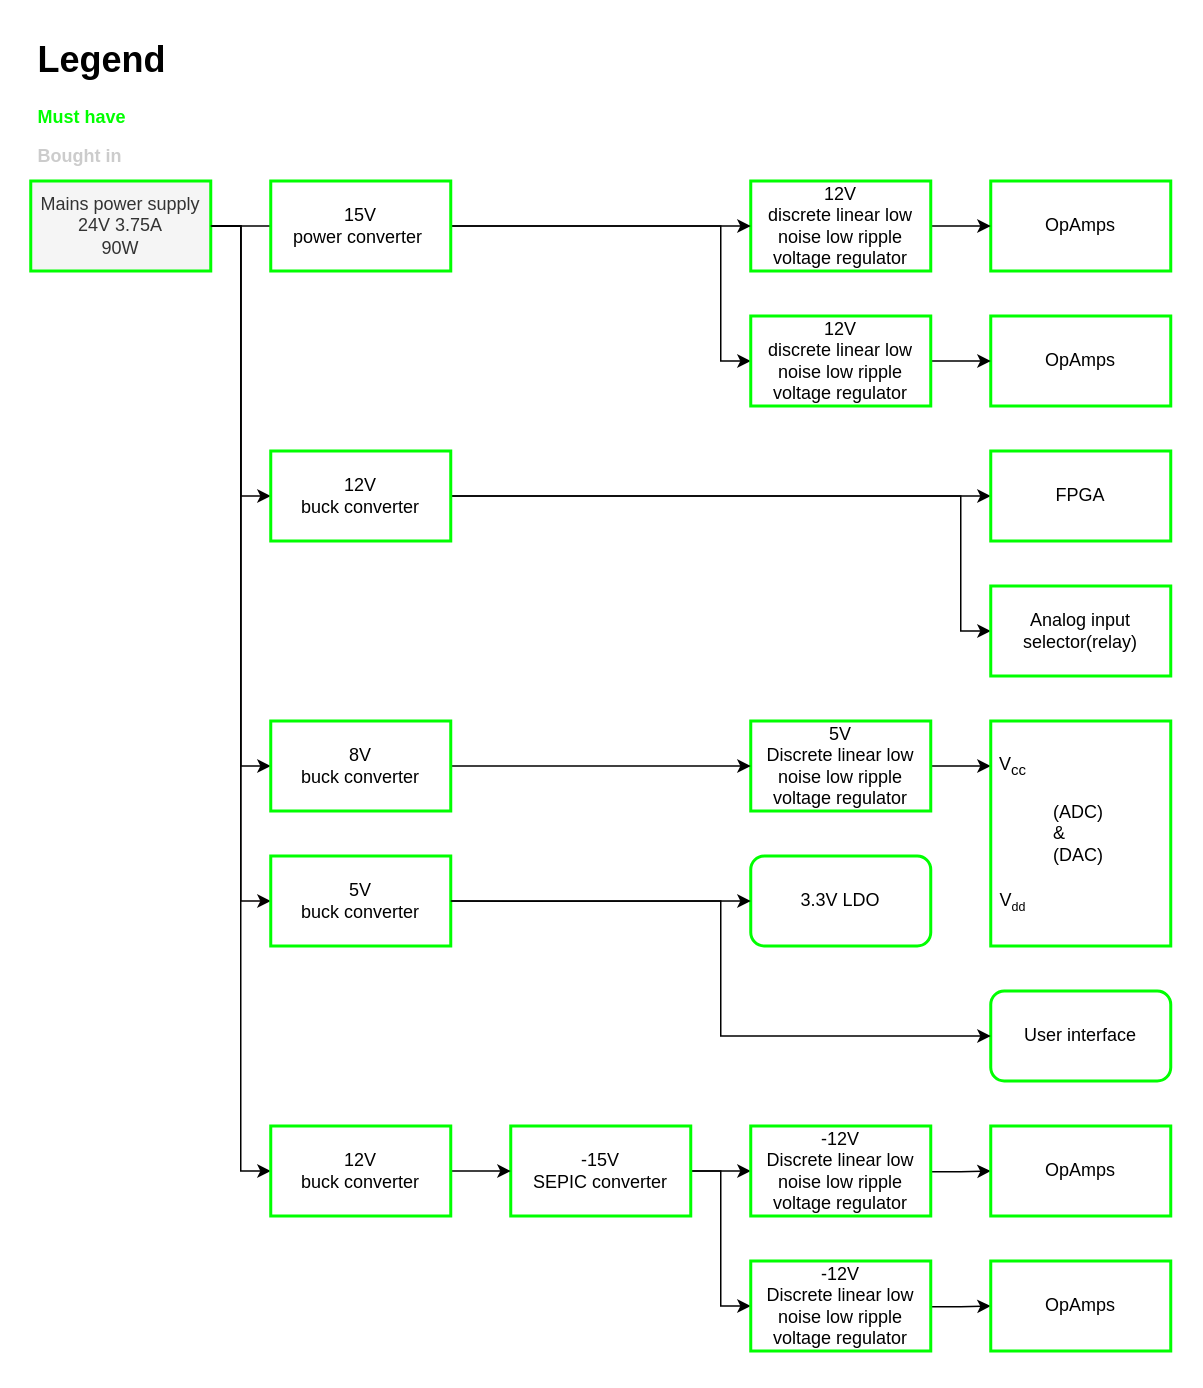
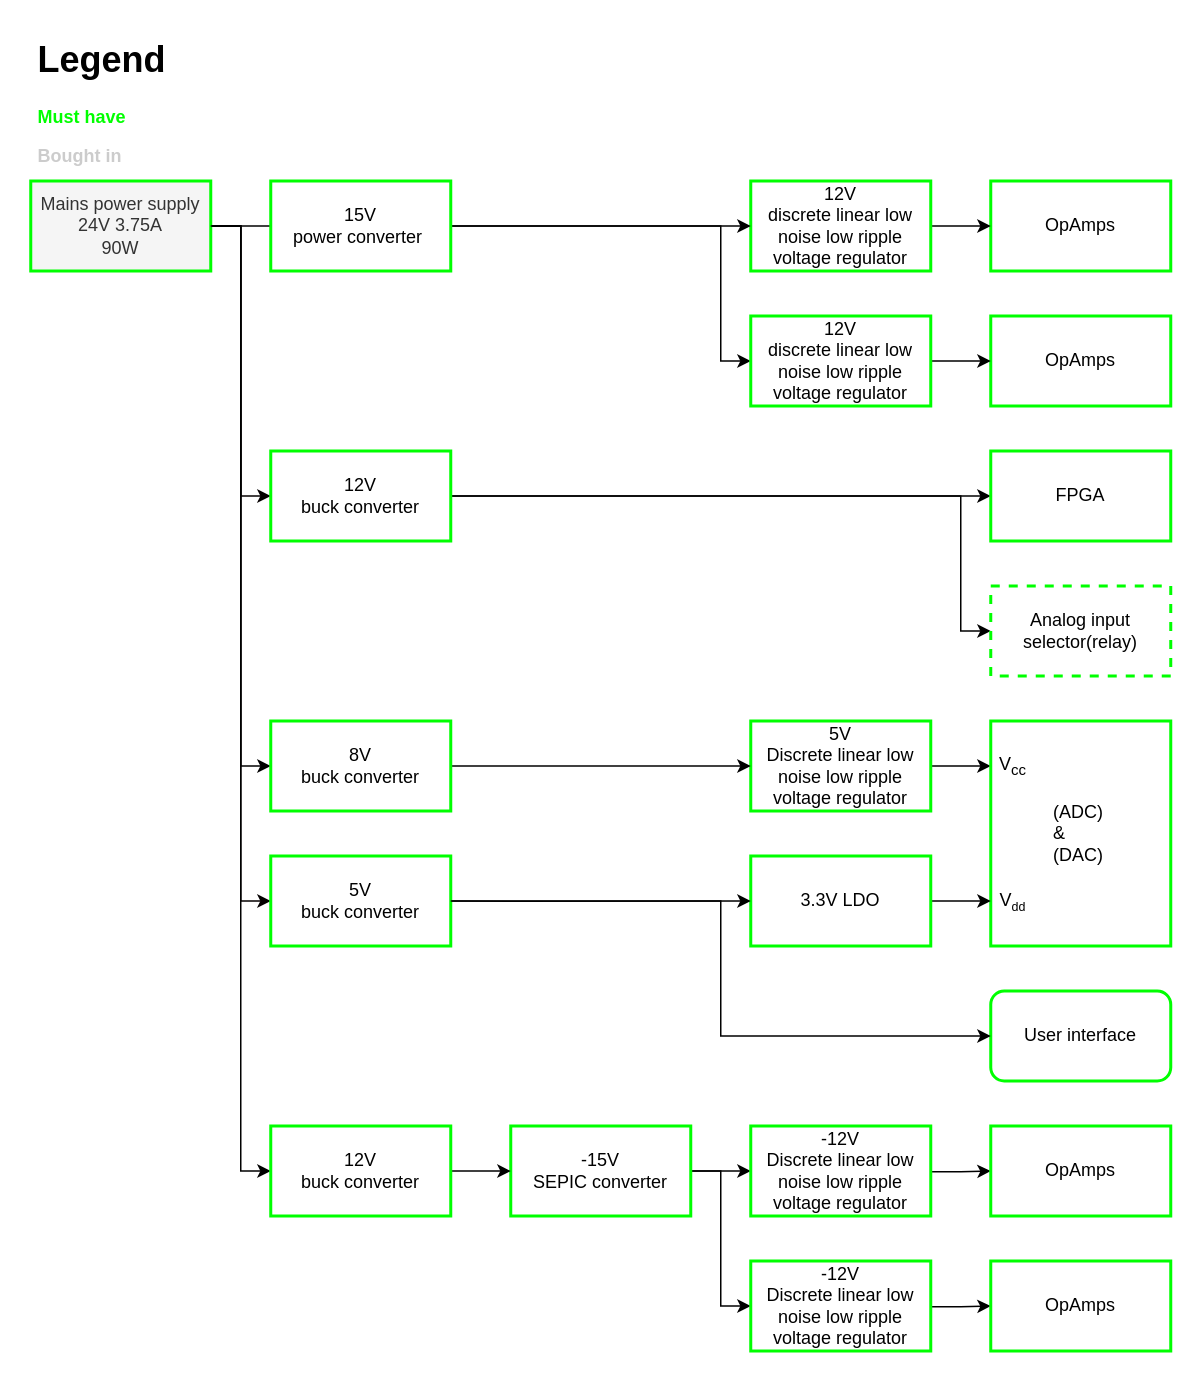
  <mxCell id="0" />
  <mxCell id="1" parent="0" />
  <mxCell id="2" style="edgeStyle=orthogonalEdgeStyle;rounded=0;orthogonalLoop=1;jettySize=auto;html=1;entryX=0;entryY=0.5;entryDx=0;entryDy=0;strokeColor=#050001;fontColor=default;exitX=1;exitY=0.5;exitDx=0;exitDy=0;" parent="1" source="6" target="12" edge="1"><mxGeometry relative="1" as="geometry"><Array as="points"><mxPoint x="160" y="150" /><mxPoint x="160" y="330" /></Array></mxGeometry></mxCell>
  <mxCell id="3" style="edgeStyle=orthogonalEdgeStyle;rounded=0;orthogonalLoop=1;jettySize=auto;html=1;entryX=0;entryY=0.5;entryDx=0;entryDy=0;strokeColor=#050001;fontColor=default;" parent="1" source="6" target="31" edge="1"><mxGeometry relative="1" as="geometry"><Array as="points"><mxPoint x="160" y="150" /><mxPoint x="160" y="600" /></Array><mxPoint x="210" y="561" as="targetPoint" /></mxGeometry></mxCell>
  <mxCell id="4" style="edgeStyle=orthogonalEdgeStyle;rounded=0;orthogonalLoop=1;jettySize=auto;html=1;entryX=0;entryY=0.5;entryDx=0;entryDy=0;" parent="1" target="30" edge="1"><mxGeometry relative="1" as="geometry"><mxPoint x="210" y="383.5" as="targetPoint" /><Array as="points"><mxPoint x="160" y="150" /><mxPoint x="160" y="510" /></Array><mxPoint x="140" y="150" as="sourcePoint" /></mxGeometry></mxCell>
  <mxCell id="5" style="edgeStyle=orthogonalEdgeStyle;rounded=0;orthogonalLoop=1;jettySize=auto;html=1;exitX=1;exitY=0.5;exitDx=0;exitDy=0;entryX=0;entryY=0.5;entryDx=0;entryDy=0;" parent="1" source="6" target="48" edge="1"><mxGeometry relative="1" as="geometry"><Array as="points"><mxPoint x="160" y="150" /><mxPoint x="160" y="780" /></Array></mxGeometry></mxCell>
  <mxCell id="6" value="Mains power supply&lt;br&gt;24V 3.75A&lt;br&gt;90W" style="rounded=0;whiteSpace=wrap;html=1;strokeColor=#00FF00;strokeWidth=2;fillColor=#f5f5f5;fontColor=#333333;" parent="1" vertex="1"><mxGeometry x="20" y="120" width="120" height="60" as="geometry" /></mxCell>
  <mxCell id="7" value="OpAmps" style="rounded=0;whiteSpace=wrap;html=1;strokeColor=#00FF00;strokeWidth=2;" parent="1" vertex="1"><mxGeometry x="660" y="120" width="120" height="60" as="geometry" /></mxCell>
  <mxCell id="8" style="edgeStyle=orthogonalEdgeStyle;rounded=0;orthogonalLoop=1;jettySize=auto;html=1;entryX=0;entryY=0.5;entryDx=0;entryDy=0;strokeColor=#000000;strokeWidth=1;fontColor=#000000;" parent="1" source="9" target="20" edge="1"><mxGeometry relative="1" as="geometry" /></mxCell>
  <mxCell id="9" value="5V &lt;br&gt;Discrete linear low noise low ripple voltage regulator" style="rounded=0;whiteSpace=wrap;html=1;strokeColor=#00FF00;strokeWidth=2;" parent="1" vertex="1"><mxGeometry x="500" y="480" width="120" height="60" as="geometry" /></mxCell>
  <mxCell id="10" style="edgeStyle=orthogonalEdgeStyle;rounded=0;orthogonalLoop=1;jettySize=auto;html=1;entryX=0;entryY=0.5;entryDx=0;entryDy=0;" parent="1" source="12" target="13" edge="1"><mxGeometry relative="1" as="geometry" /></mxCell>
  <mxCell id="11" style="edgeStyle=orthogonalEdgeStyle;rounded=0;orthogonalLoop=1;jettySize=auto;html=1;entryX=0;entryY=0.5;entryDx=0;entryDy=0;" parent="1" source="12" target="15" edge="1"><mxGeometry relative="1" as="geometry"><Array as="points"><mxPoint x="640" y="330" /><mxPoint x="640" y="420" /></Array></mxGeometry></mxCell>
  <mxCell id="12" value="12V &lt;br&gt;buck converter" style="rounded=0;whiteSpace=wrap;html=1;strokeColor=#00FF00;strokeWidth=2;" parent="1" vertex="1"><mxGeometry x="180" y="300" width="120" height="60" as="geometry" /></mxCell>
  <mxCell id="13" value="FPGA" style="rounded=0;whiteSpace=wrap;html=1;strokeColor=#00FF00;strokeWidth=2;" parent="1" vertex="1"><mxGeometry x="660" y="300" width="120" height="60" as="geometry" /></mxCell>
  <mxCell id="14" value="User interface" style="whiteSpace=wrap;html=1;strokeColor=#00FF00;strokeWidth=2;rounded=1;" parent="1" vertex="1"><mxGeometry x="660" y="660" width="120" height="60" as="geometry" /></mxCell>
- <mxCell id="15" value="Analog input selector(relay)" style="rounded=0;whiteSpace=wrap;html=1;strokeColor=#00FF00;strokeWidth=2;" parent="1" vertex="1"><mxGeometry x="660" y="390" width="120" height="60" as="geometry" /></mxCell>
+ <mxCell id="15" value="Analog input selector(relay)" style="rounded=0;whiteSpace=wrap;html=1;strokeColor=#00FF00;strokeWidth=2;dashed=1;" parent="1" vertex="1"><mxGeometry x="660" y="390" width="120" height="60" as="geometry" /></mxCell>
  <mxCell id="16" value="" style="edgeStyle=orthogonalEdgeStyle;rounded=0;orthogonalLoop=1;jettySize=auto;html=1;entryX=0;entryY=0.5;entryDx=0;entryDy=0;strokeColor=#000000;strokeWidth=1;exitX=1;exitY=0.5;exitDx=0;exitDy=0;" parent="1" source="36" target="37" edge="1"><mxGeometry relative="1" as="geometry"><mxPoint x="449" y="830" as="sourcePoint" /><mxPoint x="513" y="830" as="targetPoint" /><Array as="points" /></mxGeometry></mxCell>
  <mxCell id="17" value="" style="edgeStyle=orthogonalEdgeStyle;rounded=0;orthogonalLoop=1;jettySize=auto;html=1;exitX=1.002;exitY=0.508;exitDx=0;exitDy=0;exitPerimeter=0;strokeColor=#000000;strokeWidth=1;" parent="1" source="37" target="18" edge="1"><mxGeometry relative="1" as="geometry"><mxPoint x="633" y="830" as="sourcePoint" /></mxGeometry></mxCell>
  <mxCell id="18" value="OpAmps" style="rounded=0;whiteSpace=wrap;html=1;strokeColor=#00FF00;strokeWidth=2;" parent="1" vertex="1"><mxGeometry x="660" y="750" width="120" height="60" as="geometry" /></mxCell>
  <mxCell id="19" value="&lt;blockquote style=&quot;margin: 0 0 0 40px; border: none; padding: 0px;&quot;&gt;&lt;p style=&quot;line-height: 120%;&quot;&gt;(ADC)&lt;br&gt;&amp;amp; &lt;br&gt;(DAC)&lt;/p&gt;&lt;/blockquote&gt;" style="rounded=0;whiteSpace=wrap;html=1;shadow=0;fillColor=none;align=left;strokeColor=#00FF00;strokeWidth=2;" parent="1" vertex="1"><mxGeometry x="660" y="480" width="120" height="150" as="geometry" /></mxCell>
  <mxCell id="20" value="V&lt;sub&gt;cc&lt;/sub&gt;" style="rounded=0;whiteSpace=wrap;html=1;shadow=0;dashed=1;fontColor=#000000;fillColor=none;strokeColor=none;strokeWidth=2;" parent="1" vertex="1"><mxGeometry x="660" y="487.5" width="30" height="45" as="geometry" /></mxCell>
- <mxCell id="22" value="3.3V LDO" style="whiteSpace=wrap;html=1;strokeWidth=2;strokeColor=#00FF00;align=center;rounded=1;" parent="1" vertex="1"><mxGeometry x="500" y="570" width="120" height="60" as="geometry" /></mxCell>
+ <mxCell id="21" value="" style="edgeStyle=orthogonalEdgeStyle;rounded=0;orthogonalLoop=1;jettySize=auto;html=1;strokeColor=#000000;strokeWidth=1;entryX=0;entryY=0.5;entryDx=0;entryDy=0;" parent="1" source="22" target="27" edge="1"><mxGeometry relative="1" as="geometry"><Array as="points" /></mxGeometry></mxCell>
+ <mxCell id="22" value="3.3V LDO" style="rounded=0;whiteSpace=wrap;html=1;strokeWidth=2;strokeColor=#00FF00;align=center;" parent="1" vertex="1"><mxGeometry x="500" y="570" width="120" height="60" as="geometry" /></mxCell>
  <mxCell id="23" style="edgeStyle=orthogonalEdgeStyle;rounded=0;orthogonalLoop=1;jettySize=auto;html=1;exitX=0.5;exitY=1;exitDx=0;exitDy=0;strokeColor=#00FF00;fontColor=default;strokeWidth=2;" parent="1" edge="1"><mxGeometry relative="1" as="geometry"><mxPoint x="570.5" y="810" as="sourcePoint" /><mxPoint x="570.5" y="810" as="targetPoint" /></mxGeometry></mxCell>
  <mxCell id="24" style="edgeStyle=orthogonalEdgeStyle;rounded=0;orthogonalLoop=1;jettySize=auto;html=1;entryX=0;entryY=0.5;entryDx=0;entryDy=0;strokeColor=#000000;fontColor=default;exitX=1.003;exitY=0.501;exitDx=0;exitDy=0;exitPerimeter=0;strokeWidth=1;" parent="1" source="31" target="22" edge="1"><mxGeometry relative="1" as="geometry"><mxPoint x="310" y="677.5" as="sourcePoint" /><Array as="points"><mxPoint x="340" y="600" /><mxPoint x="340" y="600" /></Array></mxGeometry></mxCell>
  <mxCell id="25" value="" style="edgeStyle=orthogonalEdgeStyle;rounded=0;orthogonalLoop=1;jettySize=auto;html=1;endArrow=none;entryX=0;entryY=0.5;entryDx=0;entryDy=0;" parent="1" source="6" target="34" edge="1"><mxGeometry relative="1" as="geometry"><mxPoint x="140" y="151" as="sourcePoint" /><mxPoint x="209" y="151" as="targetPoint" /></mxGeometry></mxCell>
  <mxCell id="26" style="edgeStyle=orthogonalEdgeStyle;rounded=0;orthogonalLoop=1;jettySize=auto;html=1;entryX=0;entryY=0.5;entryDx=0;entryDy=0;exitX=1;exitY=0.5;exitDx=0;exitDy=0;strokeColor=#000000;strokeWidth=1;" parent="1" source="30" target="9" edge="1"><mxGeometry relative="1" as="geometry"><mxPoint x="370" y="517.5" as="targetPoint" /><mxPoint x="320" y="507.5" as="sourcePoint" /></mxGeometry></mxCell>
  <mxCell id="27" value="V&lt;span style=&quot;font-size: 10px;&quot;&gt;&lt;sub&gt;dd&lt;/sub&gt;&lt;/span&gt;" style="rounded=0;whiteSpace=wrap;html=1;shadow=0;dashed=1;fontColor=#000000;fillColor=none;strokeColor=none;strokeWidth=2;" parent="1" vertex="1"><mxGeometry x="660" y="577.5" width="30" height="45" as="geometry" /></mxCell>
  <mxCell id="28" style="edgeStyle=orthogonalEdgeStyle;rounded=0;orthogonalLoop=1;jettySize=auto;html=1;entryX=0;entryY=0.5;entryDx=0;entryDy=0;strokeColor=#000000;strokeWidth=1;exitX=1;exitY=0.5;exitDx=0;exitDy=0;" parent="1" source="29" target="7" edge="1"><mxGeometry relative="1" as="geometry"><mxPoint x="500" y="151" as="targetPoint" /><Array as="points" /></mxGeometry></mxCell>
  <mxCell id="29" value="12V &lt;br&gt;discrete linear low noise low ripple voltage regulator" style="rounded=0;whiteSpace=wrap;html=1;strokeColor=#00FF00;strokeWidth=2;" parent="1" vertex="1"><mxGeometry x="500" y="120" width="120" height="60" as="geometry" /></mxCell>
  <mxCell id="30" value="8V &lt;br&gt;buck converter" style="rounded=0;whiteSpace=wrap;html=1;strokeColor=#00FF00;strokeWidth=2;" parent="1" vertex="1"><mxGeometry x="180" y="480" width="120" height="60" as="geometry" /></mxCell>
  <mxCell id="31" value="5V &lt;br&gt;buck converter" style="rounded=0;whiteSpace=wrap;html=1;strokeColor=#00FF00;strokeWidth=2;" parent="1" vertex="1"><mxGeometry x="180" y="570" width="120" height="60" as="geometry" /></mxCell>
  <mxCell id="32" value="" style="edgeStyle=orthogonalEdgeStyle;rounded=0;orthogonalLoop=1;jettySize=auto;html=1;strokeColor=#000000;strokeWidth=1;fontColor=#000000;entryX=0;entryY=0.5;entryDx=0;entryDy=0;exitX=1;exitY=0.5;exitDx=0;exitDy=0;" parent="1" source="34" target="29" edge="1"><mxGeometry relative="1" as="geometry" /></mxCell>
  <mxCell id="33" style="edgeStyle=orthogonalEdgeStyle;rounded=0;orthogonalLoop=1;jettySize=auto;html=1;entryX=0;entryY=0.5;entryDx=0;entryDy=0;" parent="1" source="34" target="46" edge="1"><mxGeometry relative="1" as="geometry"><Array as="points"><mxPoint x="480" y="150" /><mxPoint x="480" y="240" /></Array></mxGeometry></mxCell>
  <mxCell id="34" value="15V &lt;br&gt;power converter&amp;nbsp;" style="rounded=0;whiteSpace=wrap;html=1;strokeColor=#00FF00;strokeWidth=2;" parent="1" vertex="1"><mxGeometry x="180" y="120" width="120" height="60" as="geometry" /></mxCell>
  <mxCell id="35" style="edgeStyle=orthogonalEdgeStyle;rounded=0;orthogonalLoop=1;jettySize=auto;html=1;entryX=0;entryY=0.5;entryDx=0;entryDy=0;" parent="1" source="36" target="43" edge="1"><mxGeometry relative="1" as="geometry" /></mxCell>
  <mxCell id="36" value="-15V &lt;br&gt;SEPIC converter" style="rounded=0;whiteSpace=wrap;html=1;strokeColor=#00FF00;strokeWidth=2;" parent="1" vertex="1"><mxGeometry x="340" y="750" width="120" height="60" as="geometry" /></mxCell>
  <mxCell id="37" value="-12V &lt;br&gt;Discrete linear low noise low ripple voltage regulator" style="rounded=0;whiteSpace=wrap;html=1;strokeColor=#00FF00;strokeWidth=2;" parent="1" vertex="1"><mxGeometry x="500" y="750" width="120" height="60" as="geometry" /></mxCell>
  <mxCell id="38" value="&lt;h1&gt;Legend&lt;/h1&gt;&lt;p&gt;&lt;font color=&quot;#00ff00&quot;&gt;&lt;b&gt;Must have&lt;/b&gt;&lt;/font&gt;&lt;/p&gt;&lt;p&gt;&lt;font color=&quot;#cccccc&quot;&gt;&lt;b&gt;Bought in&lt;/b&gt;&lt;/font&gt;&lt;/p&gt;" style="text;html=1;strokeColor=none;fillColor=none;spacing=5;spacingTop=-20;whiteSpace=wrap;overflow=hidden;rounded=0;" parent="1" vertex="1"><mxGeometry x="20" y="20" width="100" height="100" as="geometry" /></mxCell>
  <mxCell id="39" style="edgeStyle=orthogonalEdgeStyle;rounded=0;orthogonalLoop=1;jettySize=auto;html=1;entryX=0;entryY=0.5;entryDx=0;entryDy=0;strokeColor=#000000;strokeWidth=1;" parent="1" source="31" target="14" edge="1"><mxGeometry relative="1" as="geometry"><mxPoint x="320" y="600" as="sourcePoint" /><Array as="points"><mxPoint x="480" y="600" /><mxPoint x="480" y="690" /></Array><mxPoint x="520" y="700" as="targetPoint" /></mxGeometry></mxCell>
  <mxCell id="40" value="" style="edgeStyle=orthogonalEdgeStyle;rounded=0;orthogonalLoop=1;jettySize=auto;html=1;exitX=1.002;exitY=0.508;exitDx=0;exitDy=0;exitPerimeter=0;strokeColor=#000000;strokeWidth=1;" parent="1" source="43" target="41" edge="1"><mxGeometry relative="1" as="geometry"><mxPoint x="633" y="922.5" as="sourcePoint" /></mxGeometry></mxCell>
  <mxCell id="41" value="OpAmps" style="rounded=0;whiteSpace=wrap;html=1;strokeColor=#00FF00;strokeWidth=2;" parent="1" vertex="1"><mxGeometry x="660" y="840" width="120" height="60" as="geometry" /></mxCell>
  <mxCell id="42" style="edgeStyle=orthogonalEdgeStyle;rounded=0;orthogonalLoop=1;jettySize=auto;html=1;exitX=0.5;exitY=1;exitDx=0;exitDy=0;strokeColor=#00FF00;fontColor=default;strokeWidth=2;" parent="1" edge="1"><mxGeometry relative="1" as="geometry"><mxPoint x="570.5" y="902.5" as="sourcePoint" /><mxPoint x="570.5" y="902.5" as="targetPoint" /></mxGeometry></mxCell>
  <mxCell id="43" value="-12V &lt;br&gt;Discrete linear low noise low ripple voltage regulator" style="rounded=0;whiteSpace=wrap;html=1;strokeColor=#00FF00;strokeWidth=2;" parent="1" vertex="1"><mxGeometry x="500" y="840" width="120" height="60" as="geometry" /></mxCell>
  <mxCell id="44" value="OpAmps" style="rounded=0;whiteSpace=wrap;html=1;strokeColor=#00FF00;strokeWidth=2;" parent="1" vertex="1"><mxGeometry x="660" y="210" width="120" height="60" as="geometry" /></mxCell>
  <mxCell id="45" value="" style="edgeStyle=orthogonalEdgeStyle;rounded=0;orthogonalLoop=1;jettySize=auto;html=1;" parent="1" source="46" target="44" edge="1"><mxGeometry relative="1" as="geometry" /></mxCell>
  <mxCell id="46" value="12V &lt;br&gt;discrete linear low noise low ripple voltage regulator" style="rounded=0;whiteSpace=wrap;html=1;strokeColor=#00FF00;strokeWidth=2;" parent="1" vertex="1"><mxGeometry x="500" y="210" width="120" height="60" as="geometry" /></mxCell>
  <mxCell id="47" value="" style="edgeStyle=orthogonalEdgeStyle;rounded=0;orthogonalLoop=1;jettySize=auto;html=1;" parent="1" source="48" target="36" edge="1"><mxGeometry relative="1" as="geometry" /></mxCell>
  <mxCell id="48" value="12V &lt;br&gt;buck converter" style="rounded=0;whiteSpace=wrap;html=1;strokeColor=#00FF00;strokeWidth=2;" parent="1" vertex="1"><mxGeometry x="180" y="750" width="120" height="60" as="geometry" /></mxCell>
